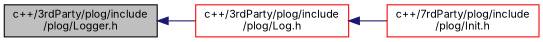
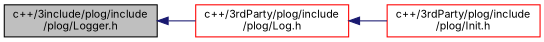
  digraph {
    fontname=Inter
    rankdir=LR
    node [color=red fontname=Inter fontsize=10 shape=record]
    edge [color=midnightblue dir=back fontname=Inter fontsize=10 labelfontname=Helvetica labelfontsize=10 style=solid]
-   n1 [color=black fillcolor=grey75 fontcolor=black height=0.2 label="c++/3rdParty/plog/include\l/plog/Logger.h" style=filled width=0.4]
+   n1 [color=black fillcolor=grey75 fontcolor=black height=0.2 label="c++/3include/plog/include\l/plog/Logger.h" style=filled width=0.4]
    n2 [height=0.2 label="c++/3rdParty/plog/include\l/plog/Log.h" width=0.4]
-   n3 [height=0.2 label="c++/7rdParty/plog/include\l/plog/Init.h" width=0.4]
+   n3 [height=0.2 label="c++/3rdParty/plog/include\l/plog/Init.h" width=0.4]
    n1 -> n2
    n2 -> n3
  }
